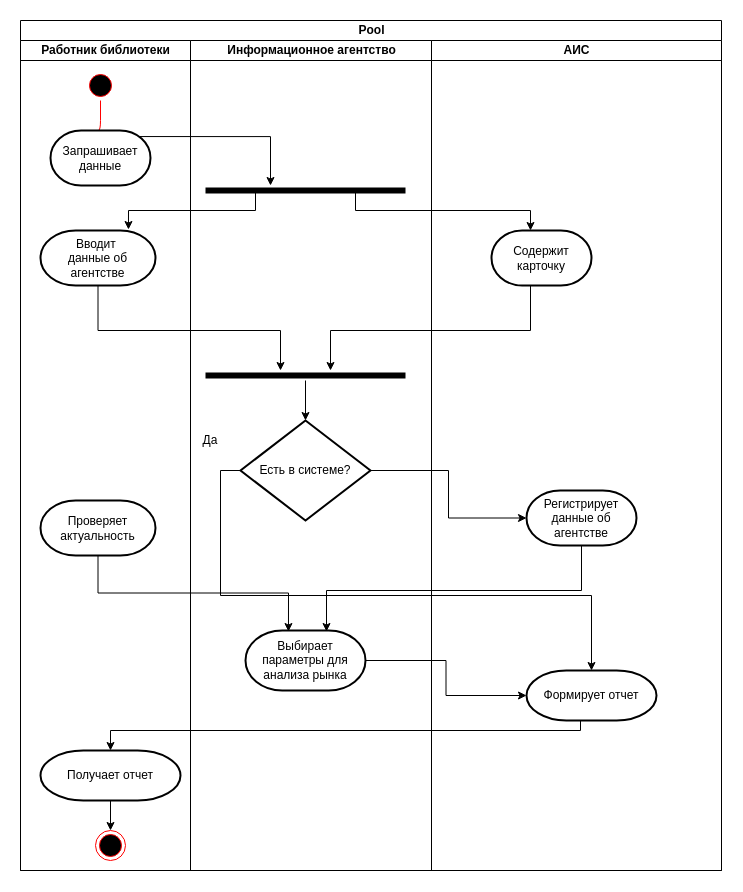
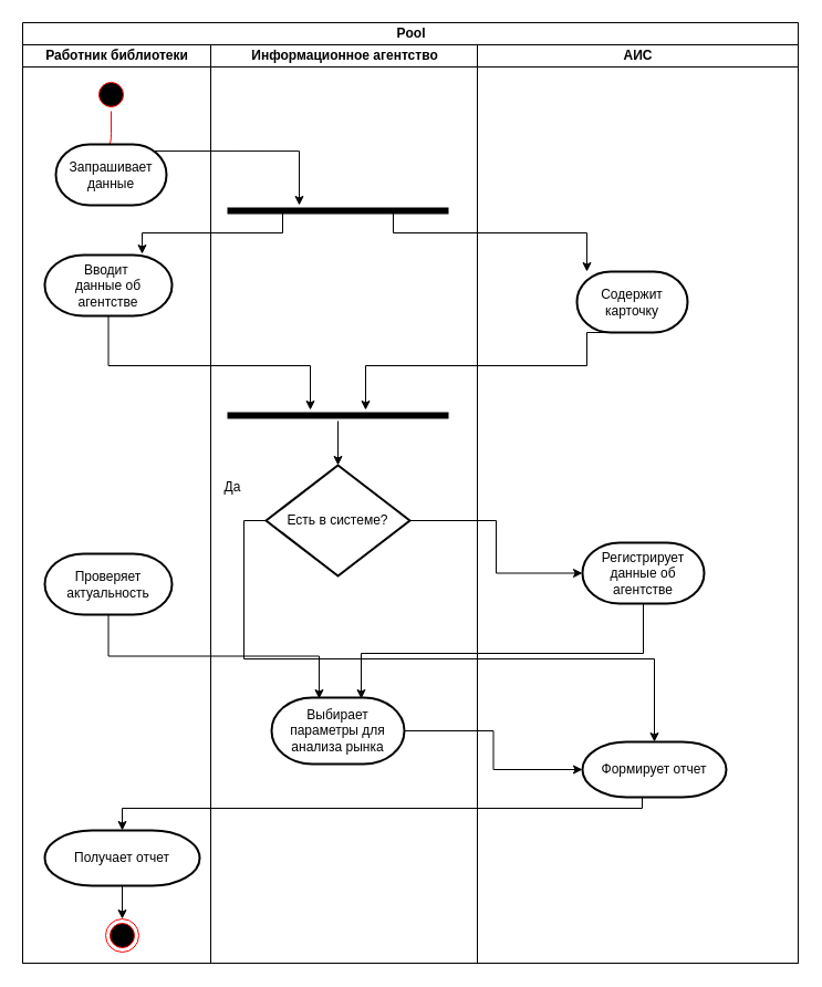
  <mxCell id="0" />
  <mxCell id="1" parent="0" />
  <mxCell id="2" value="Pool" style="swimlane;html=1;childLayout=stackLayout;resizeParent=1;resizeParentMax=0;startSize=20;" parent="1" vertex="1"><mxGeometry x="20" y="20" width="701" height="850" as="geometry" /></mxCell>
  <mxCell id="3" value="Работник библиотеки" style="swimlane;html=1;startSize=20;" parent="2" vertex="1"><mxGeometry y="20" width="170" height="830" as="geometry" /></mxCell>
  <mxCell id="4" value="" style="edgeStyle=orthogonalEdgeStyle;html=1;verticalAlign=bottom;endArrow=open;endSize=8;strokeColor=#ff0000;" parent="3" source="7" edge="1"><mxGeometry relative="1" as="geometry"><mxPoint x="75" y="120" as="targetPoint" /></mxGeometry></mxCell>
  <mxCell id="5" value="Вводит&amp;nbsp;&lt;br&gt;данные об агентстве" style="strokeWidth=2;html=1;shape=mxgraph.flowchart.terminator;whiteSpace=wrap;" parent="3" vertex="1"><mxGeometry x="20" y="190" width="115" height="55" as="geometry" /></mxCell>
  <mxCell id="6" value="Проверяет актуальность" style="strokeWidth=2;html=1;shape=mxgraph.flowchart.terminator;whiteSpace=wrap;" parent="3" vertex="1"><mxGeometry x="20" y="460" width="115" height="55" as="geometry" /></mxCell>
  <mxCell id="7" value="" style="ellipse;html=1;shape=startState;fillColor=#000000;strokeColor=#ff0000;" parent="3" vertex="1"><mxGeometry x="65" y="30" width="30" height="30" as="geometry" /></mxCell>
  <mxCell id="8" value="Запрашивает&lt;br&gt;данные" style="strokeWidth=2;html=1;shape=mxgraph.flowchart.terminator;whiteSpace=wrap;" parent="3" vertex="1"><mxGeometry x="30" y="90" width="100" height="55" as="geometry" /></mxCell>
  <mxCell id="9" style="edgeStyle=orthogonalEdgeStyle;rounded=0;orthogonalLoop=1;jettySize=auto;html=1;exitX=0.5;exitY=1;exitDx=0;exitDy=0;exitPerimeter=0;entryX=0.5;entryY=0;entryDx=0;entryDy=0;" parent="3" source="10" target="11" edge="1"><mxGeometry relative="1" as="geometry" /></mxCell>
  <mxCell id="10" value="Получает отчет" style="strokeWidth=2;html=1;shape=mxgraph.flowchart.terminator;whiteSpace=wrap;" parent="3" vertex="1"><mxGeometry x="20" y="710" width="140" height="50" as="geometry" /></mxCell>
  <mxCell id="11" value="" style="ellipse;html=1;shape=endState;fillColor=#000000;strokeColor=#ff0000;" parent="3" vertex="1"><mxGeometry x="75" y="790" width="30" height="30" as="geometry" /></mxCell>
  <mxCell id="12" style="edgeStyle=orthogonalEdgeStyle;rounded=0;orthogonalLoop=1;jettySize=auto;html=1;exitX=0.25;exitY=0.5;exitDx=0;exitDy=0;exitPerimeter=0;entryX=0.765;entryY=-0.018;entryDx=0;entryDy=0;entryPerimeter=0;" parent="2" source="16" target="5" edge="1"><mxGeometry relative="1" as="geometry"><Array as="points"><mxPoint x="235" y="190" /><mxPoint x="108" y="190" /></Array></mxGeometry></mxCell>
  <mxCell id="13" style="edgeStyle=orthogonalEdgeStyle;rounded=0;orthogonalLoop=1;jettySize=auto;html=1;exitX=0.75;exitY=0.5;exitDx=0;exitDy=0;exitPerimeter=0;" parent="2" source="16" target="22" edge="1"><mxGeometry relative="1" as="geometry"><Array as="points"><mxPoint x="335" y="190" /><mxPoint x="510" y="190" /></Array></mxGeometry></mxCell>
  <mxCell id="14" value="Информационное агентство" style="swimlane;html=1;startSize=20;" parent="2" vertex="1"><mxGeometry x="170" y="20" width="241" height="830" as="geometry" /></mxCell>
  <mxCell id="15" value="Да" style="text;html=1;strokeColor=none;fillColor=none;align=center;verticalAlign=middle;whiteSpace=wrap;rounded=0;" parent="14" vertex="1"><mxGeometry y="390" width="40" height="20" as="geometry" /></mxCell>
  <mxCell id="16" value="" style="shape=line;html=1;strokeWidth=6;strokeColor=#000000;" parent="14" vertex="1"><mxGeometry x="15" y="145" width="200" height="10" as="geometry" /></mxCell>
  <mxCell id="17" value="Есть в системе?" style="strokeWidth=2;html=1;shape=mxgraph.flowchart.decision;whiteSpace=wrap;" parent="14" vertex="1"><mxGeometry x="50" y="380" width="130" height="100" as="geometry" /></mxCell>
  <mxCell id="18" style="edgeStyle=orthogonalEdgeStyle;rounded=0;orthogonalLoop=1;jettySize=auto;html=1;entryX=0.5;entryY=0;entryDx=0;entryDy=0;entryPerimeter=0;" parent="14" source="19" target="17" edge="1"><mxGeometry relative="1" as="geometry" /></mxCell>
  <mxCell id="19" value="" style="shape=line;html=1;strokeWidth=6;strokeColor=#000000;" parent="14" vertex="1"><mxGeometry x="15" y="330" width="200" height="10" as="geometry" /></mxCell>
  <mxCell id="20" value="Выбирает параметры для анализа рынка" style="strokeWidth=2;html=1;shape=mxgraph.flowchart.terminator;whiteSpace=wrap;" parent="14" vertex="1"><mxGeometry x="55" y="590" width="120" height="60" as="geometry" /></mxCell>
  <mxCell id="21" value="АИС" style="swimlane;html=1;startSize=20;" parent="2" vertex="1"><mxGeometry x="411" y="20" width="290" height="830" as="geometry" /></mxCell>
- <mxCell id="22" value="Содержит карточку" style="strokeWidth=2;html=1;shape=mxgraph.flowchart.terminator;whiteSpace=wrap;" parent="21" vertex="1"><mxGeometry x="60" y="190" width="100" height="55" as="geometry" /></mxCell>
+ <mxCell id="22" value="Содержит карточку" style="strokeWidth=2;html=1;shape=mxgraph.flowchart.terminator;whiteSpace=wrap;" parent="21" vertex="1"><mxGeometry x="90" y="205" width="100" height="55" as="geometry" /></mxCell>
  <mxCell id="23" value="Регистрирует&lt;br&gt;данные об агентстве" style="strokeWidth=2;html=1;shape=mxgraph.flowchart.terminator;whiteSpace=wrap;" parent="21" vertex="1"><mxGeometry x="95" y="450" width="110" height="55" as="geometry" /></mxCell>
  <mxCell id="24" value="Формирует отчет" style="strokeWidth=2;html=1;shape=mxgraph.flowchart.terminator;whiteSpace=wrap;" parent="21" vertex="1"><mxGeometry x="95" y="630" width="130" height="50" as="geometry" /></mxCell>
  <mxCell id="25" style="edgeStyle=orthogonalEdgeStyle;rounded=0;orthogonalLoop=1;jettySize=auto;html=1;exitX=0.5;exitY=1;exitDx=0;exitDy=0;exitPerimeter=0;" parent="2" source="5" target="19" edge="1"><mxGeometry relative="1" as="geometry"><Array as="points"><mxPoint x="78" y="310" /><mxPoint x="260" y="310" /></Array></mxGeometry></mxCell>
  <mxCell id="26" style="edgeStyle=orthogonalEdgeStyle;rounded=0;orthogonalLoop=1;jettySize=auto;html=1;exitX=0.5;exitY=1;exitDx=0;exitDy=0;exitPerimeter=0;" parent="2" source="22" target="19" edge="1"><mxGeometry relative="1" as="geometry"><mxPoint x="320" y="330" as="targetPoint" /><Array as="points"><mxPoint x="510" y="310" /><mxPoint x="310" y="310" /></Array></mxGeometry></mxCell>
  <mxCell id="27" style="edgeStyle=orthogonalEdgeStyle;rounded=0;orthogonalLoop=1;jettySize=auto;html=1;exitX=0.89;exitY=0.11;exitDx=0;exitDy=0;exitPerimeter=0;" parent="2" source="8" target="16" edge="1"><mxGeometry relative="1" as="geometry"><mxPoint x="250" y="150" as="targetPoint" /><Array as="points"><mxPoint x="250" y="116" /></Array></mxGeometry></mxCell>
  <mxCell id="28" style="edgeStyle=orthogonalEdgeStyle;rounded=0;orthogonalLoop=1;jettySize=auto;html=1;exitX=1;exitY=0.5;exitDx=0;exitDy=0;exitPerimeter=0;" parent="2" source="17" target="23" edge="1"><mxGeometry relative="1" as="geometry" /></mxCell>
  <mxCell id="29" style="edgeStyle=orthogonalEdgeStyle;rounded=0;orthogonalLoop=1;jettySize=auto;html=1;exitX=0;exitY=0.5;exitDx=0;exitDy=0;exitPerimeter=0;" parent="2" source="17" target="24" edge="1"><mxGeometry relative="1" as="geometry" /></mxCell>
  <mxCell id="30" style="edgeStyle=orthogonalEdgeStyle;rounded=0;orthogonalLoop=1;jettySize=auto;html=1;exitX=0.5;exitY=1;exitDx=0;exitDy=0;exitPerimeter=0;entryX=0.358;entryY=0.017;entryDx=0;entryDy=0;entryPerimeter=0;" parent="2" source="6" target="20" edge="1"><mxGeometry relative="1" as="geometry"><mxPoint x="270" y="620" as="targetPoint" /></mxGeometry></mxCell>
  <mxCell id="31" style="edgeStyle=orthogonalEdgeStyle;rounded=0;orthogonalLoop=1;jettySize=auto;html=1;exitX=0.5;exitY=1;exitDx=0;exitDy=0;exitPerimeter=0;entryX=0.675;entryY=0.017;entryDx=0;entryDy=0;entryPerimeter=0;" parent="2" source="23" target="20" edge="1"><mxGeometry relative="1" as="geometry"><Array as="points"><mxPoint x="561" y="570" /><mxPoint x="306" y="570" /></Array><mxPoint x="335" y="585" as="targetPoint" /></mxGeometry></mxCell>
  <mxCell id="32" style="edgeStyle=orthogonalEdgeStyle;rounded=0;orthogonalLoop=1;jettySize=auto;html=1;exitX=1;exitY=0.5;exitDx=0;exitDy=0;exitPerimeter=0;entryX=0;entryY=0.5;entryDx=0;entryDy=0;entryPerimeter=0;" parent="2" source="20" target="24" edge="1"><mxGeometry relative="1" as="geometry" /></mxCell>
  <mxCell id="33" style="edgeStyle=orthogonalEdgeStyle;rounded=0;orthogonalLoop=1;jettySize=auto;html=1;exitX=0.5;exitY=1;exitDx=0;exitDy=0;exitPerimeter=0;" parent="2" source="24" target="10" edge="1"><mxGeometry relative="1" as="geometry"><Array as="points"><mxPoint x="560" y="710" /><mxPoint x="90" y="710" /></Array></mxGeometry></mxCell>
